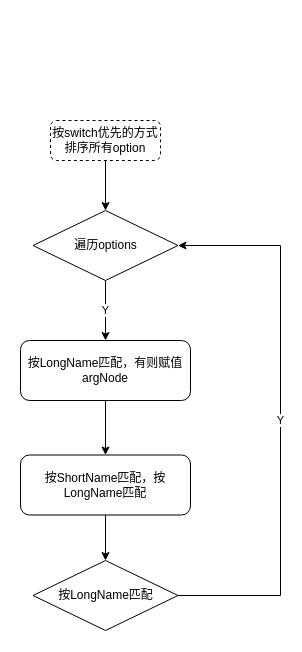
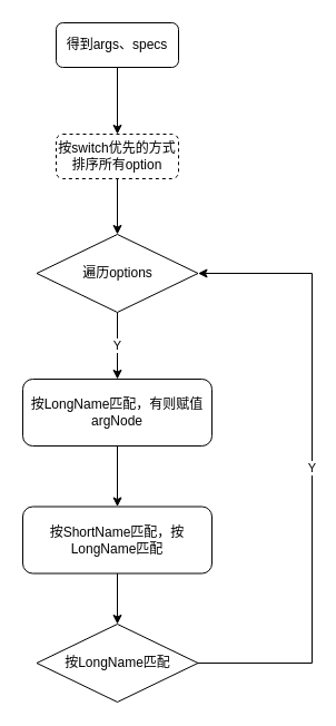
  <mxCell id="0" />
  <mxCell id="1" parent="0" />
+ <mxCell id="2" style="edgeStyle=orthogonalEdgeStyle;rounded=0;orthogonalLoop=1;jettySize=auto;html=1;exitX=0.5;exitY=1;exitDx=0;exitDy=0;" edge="1" parent="1" source="3" target="5"><mxGeometry relative="1" as="geometry" /></mxCell>
+ <mxCell id="3" value="得到args、specs" style="rounded=1;whiteSpace=wrap;html=1;" vertex="1" parent="1"><mxGeometry x="50" y="20" width="110" height="40" as="geometry" /></mxCell>
  <mxCell id="4" style="edgeStyle=orthogonalEdgeStyle;rounded=0;orthogonalLoop=1;jettySize=auto;html=1;exitX=0.5;exitY=1;exitDx=0;exitDy=0;entryX=0.5;entryY=0;entryDx=0;entryDy=0;" edge="1" parent="1" source="5" target="7"><mxGeometry relative="1" as="geometry" /></mxCell>
  <mxCell id="5" value="按switch优先的方式排序所有option" style="rounded=1;whiteSpace=wrap;html=1;dashed=1;" vertex="1" parent="1"><mxGeometry x="50" y="120" width="110" height="40" as="geometry" /></mxCell>
  <mxCell id="6" value="Y" style="edgeStyle=orthogonalEdgeStyle;rounded=0;orthogonalLoop=1;jettySize=auto;html=1;exitX=0.5;exitY=1;exitDx=0;exitDy=0;entryX=0.5;entryY=0;entryDx=0;entryDy=0;" edge="1" parent="1" source="7" target="9"><mxGeometry relative="1" as="geometry"><mxPoint x="105" y="330" as="targetPoint" /></mxGeometry></mxCell>
  <mxCell id="7" value="遍历options" style="rhombus;whiteSpace=wrap;html=1;" vertex="1" parent="1"><mxGeometry x="32.5" y="210" width="145" height="70" as="geometry" /></mxCell>
  <mxCell id="8" style="edgeStyle=orthogonalEdgeStyle;rounded=0;orthogonalLoop=1;jettySize=auto;html=1;exitX=0.5;exitY=1;exitDx=0;exitDy=0;entryX=0.5;entryY=0;entryDx=0;entryDy=0;" edge="1" parent="1" source="9" target="11"><mxGeometry relative="1" as="geometry" /></mxCell>
  <mxCell id="9" value="按LongName匹配，有则赋值argNode" style="rounded=1;whiteSpace=wrap;html=1;" vertex="1" parent="1"><mxGeometry x="20" y="340" width="170" height="60" as="geometry" /></mxCell>
  <mxCell id="10" style="edgeStyle=orthogonalEdgeStyle;rounded=0;orthogonalLoop=1;jettySize=auto;html=1;exitX=0.5;exitY=1;exitDx=0;exitDy=0;entryX=0.5;entryY=0;entryDx=0;entryDy=0;" edge="1" parent="1" source="11" target="13"><mxGeometry relative="1" as="geometry" /></mxCell>
  <mxCell id="11" value="按ShortName匹配，按LongName匹配" style="rounded=1;whiteSpace=wrap;html=1;" vertex="1" parent="1"><mxGeometry x="20" y="454.5" width="170" height="60" as="geometry" /></mxCell>
  <mxCell id="12" value="Y" style="edgeStyle=orthogonalEdgeStyle;rounded=0;orthogonalLoop=1;jettySize=auto;html=1;exitX=1;exitY=0.5;exitDx=0;exitDy=0;entryX=1;entryY=0.5;entryDx=0;entryDy=0;" edge="1" parent="1" source="13" target="7"><mxGeometry relative="1" as="geometry"><Array as="points"><mxPoint x="280" y="595" /><mxPoint x="280" y="245" /></Array></mxGeometry></mxCell>
  <mxCell id="13" value="按LongName匹配" style="rhombus;whiteSpace=wrap;html=1;" vertex="1" parent="1"><mxGeometry x="32.5" y="560" width="145" height="70" as="geometry" /></mxCell>
